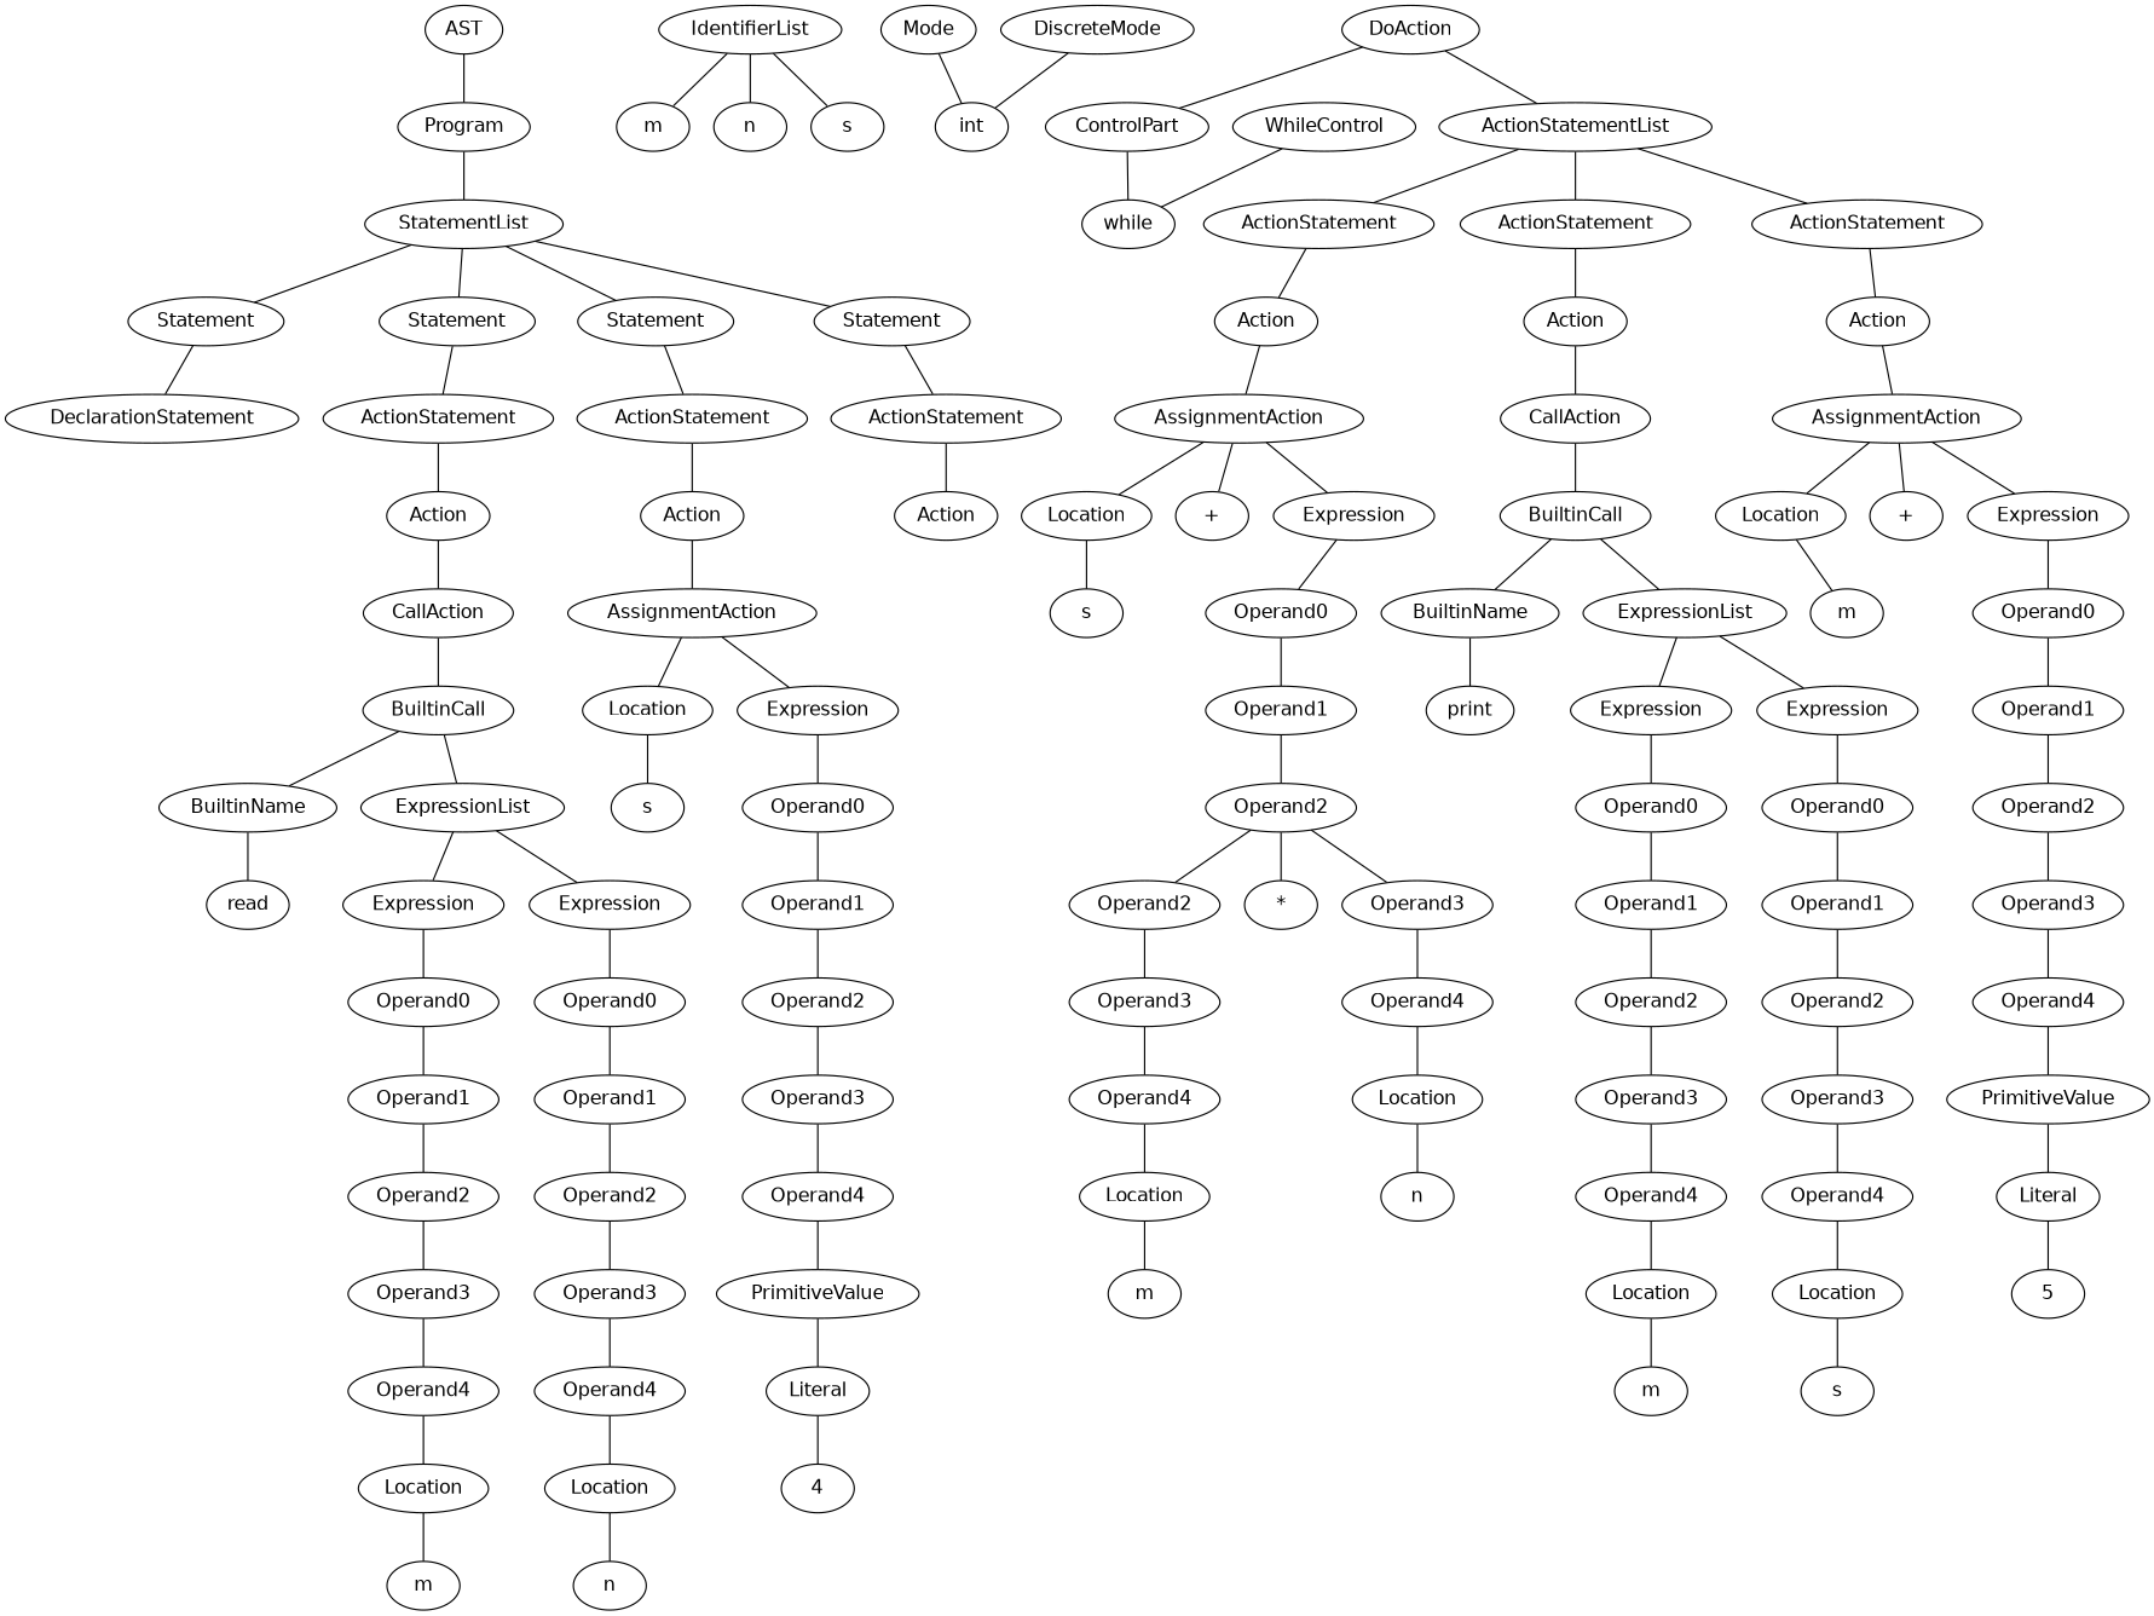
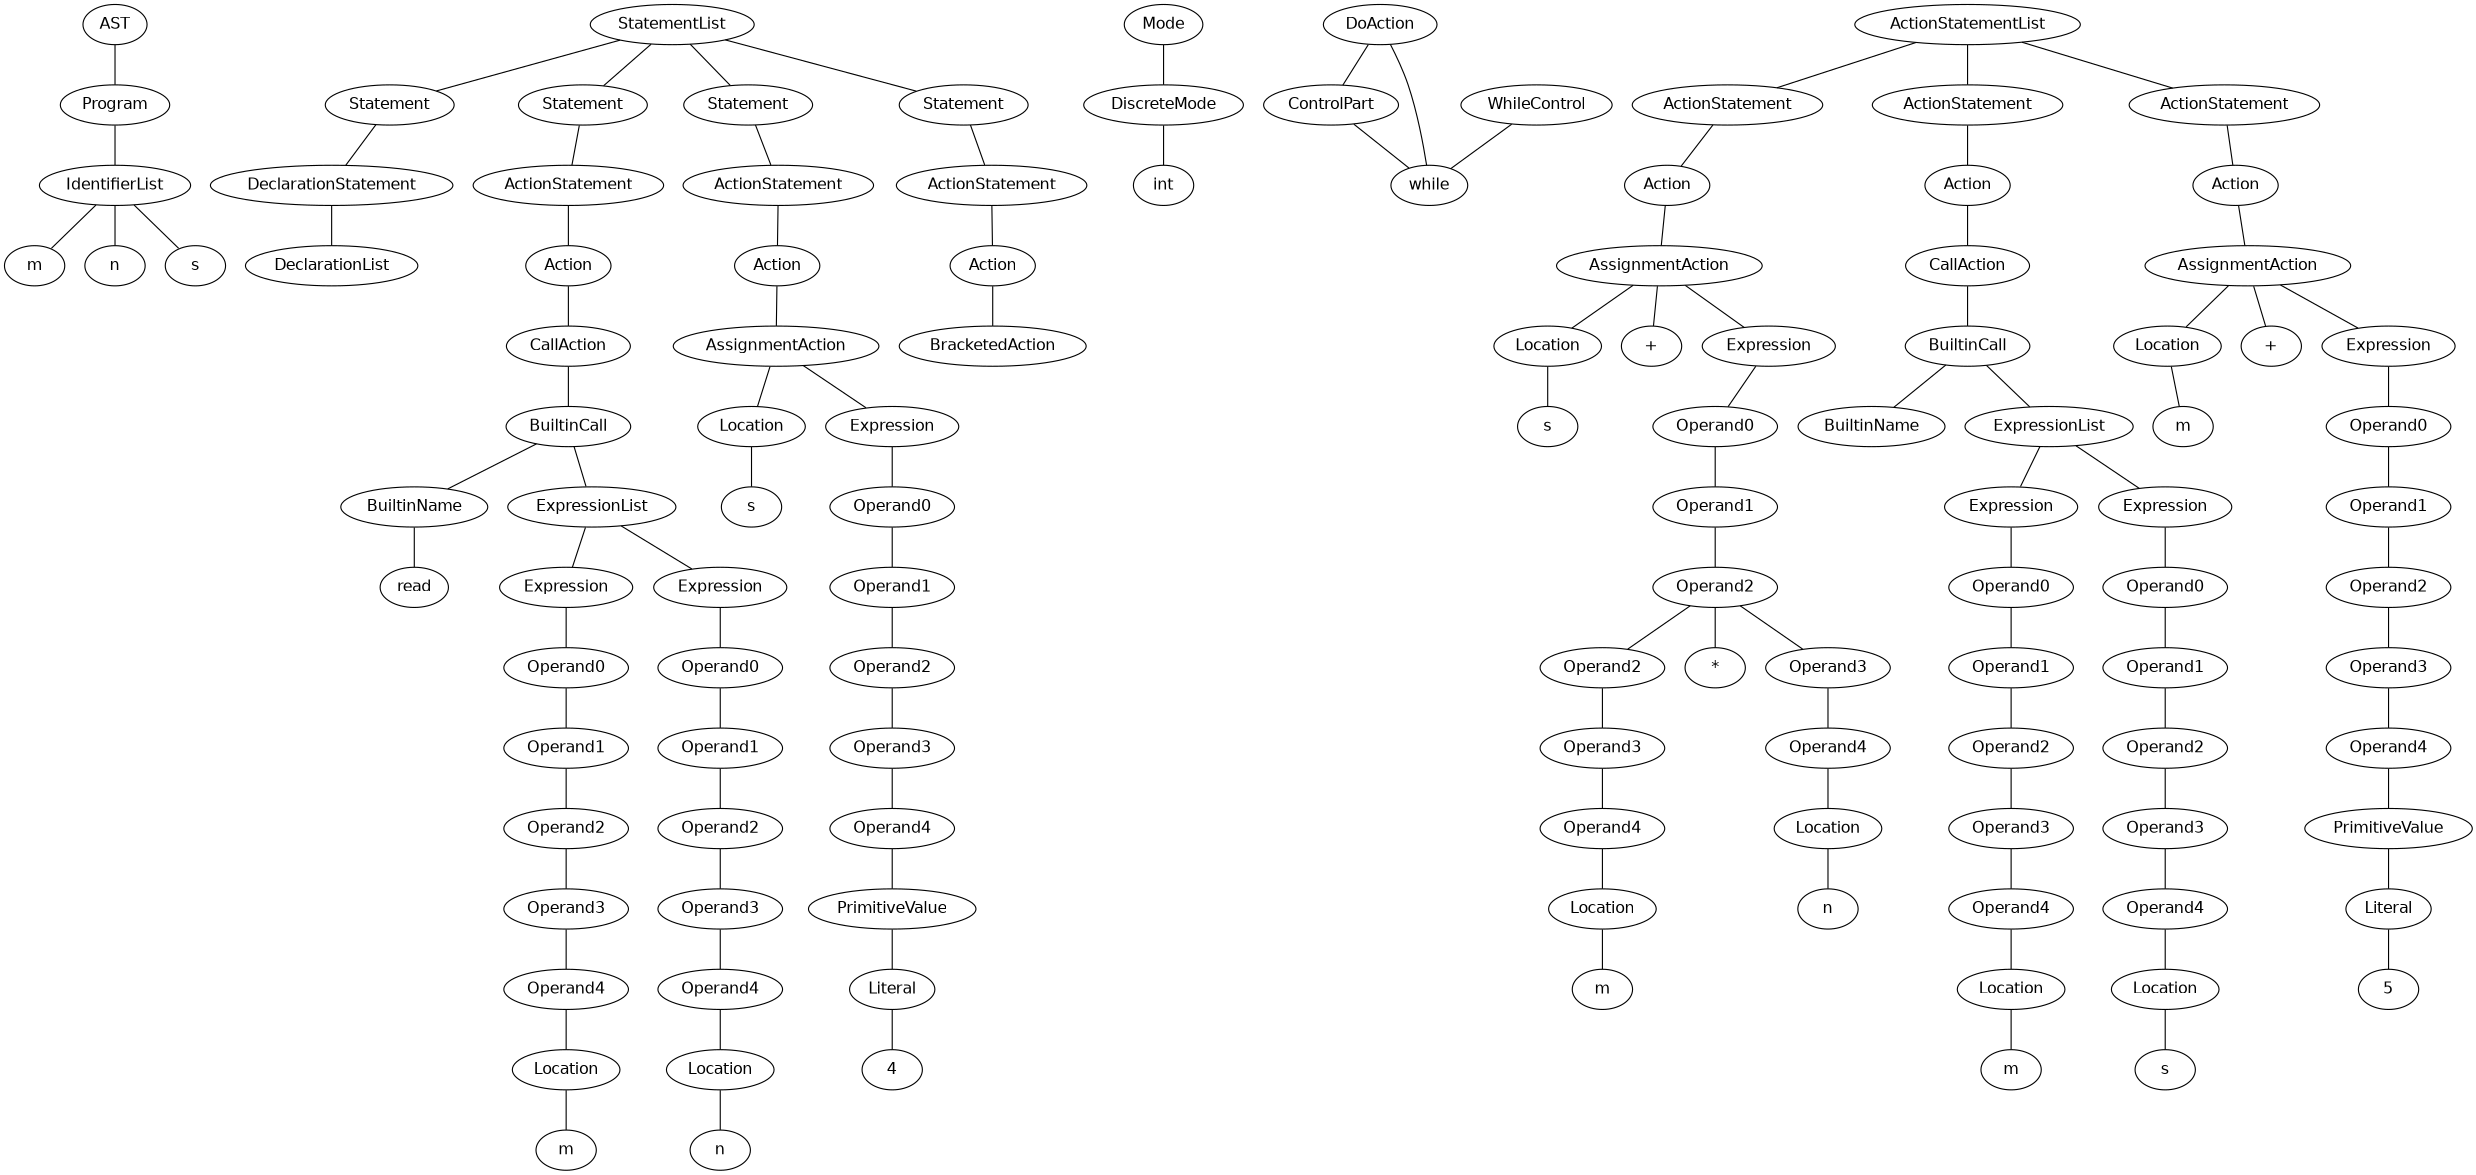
  graph {
    fontname="DejaVu Sans"
    node [fontname="DejaVu Sans"]
    edge [fontname="DejaVu Sans"]
    n1 [label=AST]
    n2 [label=Program]
    n3 [label=StatementList]
    n4 [label=Statement]
    n5 [label=Statement]
    n6 [label=Statement]
    n7 [label=Statement]
    n8 [label=DeclarationStatement]
    n9 [label=ActionStatement]
    n10 [label=ActionStatement]
    n11 [label=ActionStatement]
+   n12 [label=DeclarationList]
    n13 [label=IdentifierList]
    n14 [label=m]
    n15 [label=n]
    n16 [label=s]
    n17 [label=Mode]
    n18 [label=DiscreteMode]
    n19 [label=int]
    n20 [label=Action]
    n21 [label=CallAction]
    n22 [label=BuiltinCall]
    n23 [label=BuiltinName]
    n24 [label=ExpressionList]
    n25 [label=read]
    n26 [label=Expression]
    n27 [label=Expression]
    n28 [label=Operand0]
    n29 [label=Operand0]
    n30 [label=Operand1]
    n31 [label=Operand2]
    n32 [label=Operand3]
    n33 [label=Operand4]
    n34 [label=Location]
    n35 [label=m]
    n36 [label=Operand1]
    n37 [label=Operand2]
    n38 [label=Operand3]
    n39 [label=Operand4]
    n40 [label=Location]
    n41 [label=n]
    n42 [label=Action]
    n43 [label=AssignmentAction]
    n44 [label=Location]
    n45 [label=Expression]
    n46 [label=s]
    n47 [label=Operand0]
    n48 [label=Operand1]
    n49 [label=Operand2]
    n50 [label=Operand3]
    n51 [label=Operand4]
    n52 [label=PrimitiveValue]
    n53 [label=Literal]
    n54 [label=4]
    n55 [label=Action]
+   n56 [label=BracketedAction]
    n57 [label=DoAction]
    n58 [label=ControlPart]
    n59 [label=ActionStatementList]
    n60 [label=while]
    n61 [label=ActionStatement]
    n62 [label=ActionStatement]
    n63 [label=ActionStatement]
    n64 [label=WhileControl]
    n65 [label=Action]
    n66 [label=Action]
    n67 [label=Action]
    n68 [label=AssignmentAction]
    n69 [label=Location]
    n70 [label="+"]
    n71 [label=Expression]
    n72 [label=s]
    n73 [label=Operand0]
    n74 [label=Operand1]
    n75 [label=Operand2]
    n76 [label=Operand2]
    n77 [label="*"]
    n78 [label=Operand3]
    n79 [label=Operand3]
    n80 [label=Operand4]
    n81 [label=Operand4]
    n82 [label=Location]
    n83 [label=m]
    n84 [label=Location]
    n85 [label=n]
    n86 [label=CallAction]
    n87 [label=BuiltinCall]
    n88 [label=BuiltinName]
    n89 [label=ExpressionList]
-   n90 [label=print]
    n91 [label=Expression]
    n92 [label=Expression]
    n93 [label=Operand0]
    n94 [label=Operand0]
    n95 [label=Operand1]
    n96 [label=Operand2]
    n97 [label=Operand3]
    n98 [label=Operand4]
    n99 [label=Location]
    n100 [label=m]
    n101 [label=Operand1]
    n102 [label=Operand2]
    n103 [label=Operand3]
    n104 [label=Operand4]
    n105 [label=Location]
    n106 [label=s]
    n107 [label=AssignmentAction]
    n108 [label=Location]
    n109 [label="+"]
    n110 [label=Expression]
    n111 [label=m]
    n112 [label=Operand0]
    n113 [label=Operand1]
    n114 [label=Operand2]
    n115 [label=Operand3]
    n116 [label=Operand4]
    n117 [label=PrimitiveValue]
    n118 [label=Literal]
    n119 [label=5]
    n1 -- n2
-   n2 -- n3
+   n2 -- n13
    n3 -- n4
    n3 -- n5
    n3 -- n6
    n3 -- n7
    n4 -- n8
    n5 -- n9
    n6 -- n10
    n7 -- n11
+   n8 -- n12
    n9 -- n20
    n10 -- n42
    n11 -- n55
    n13 -- n14
    n13 -- n15
    n13 -- n16
-   n17 -- n19
+   n17 -- n18
    n18 -- n19
    n20 -- n21
    n21 -- n22
    n22 -- n23
    n22 -- n24
    n23 -- n25
    n24 -- n26
    n24 -- n27
    n26 -- n28
    n27 -- n29
    n28 -- n30
    n29 -- n36
    n30 -- n31
    n31 -- n32
    n32 -- n33
    n33 -- n34
    n34 -- n35
    n36 -- n37
    n37 -- n38
    n38 -- n39
    n39 -- n40
    n40 -- n41
    n42 -- n43
    n43 -- n44
    n43 -- n45
    n44 -- n46
    n45 -- n47
    n47 -- n48
    n48 -- n49
    n49 -- n50
    n50 -- n51
    n51 -- n52
    n52 -- n53
    n53 -- n54
+   n55 -- n56
    n57 -- n58
-   n57 -- n59
+   n57 -- n60
    n58 -- n60
    n59 -- n61
    n59 -- n62
    n59 -- n63
    n61 -- n65
    n62 -- n66
    n63 -- n67
    n64 -- n60
    n65 -- n68
    n66 -- n86
    n67 -- n107
    n68 -- n69
    n68 -- n70
    n68 -- n71
    n69 -- n72
    n71 -- n73
    n73 -- n74
    n74 -- n75
    n75 -- n76
    n75 -- n77
    n75 -- n78
    n76 -- n79
    n78 -- n80
    n79 -- n81
    n80 -- n84
    n81 -- n82
    n82 -- n83
    n84 -- n85
    n86 -- n87
    n87 -- n88
    n87 -- n89
-   n88 -- n90
    n89 -- n91
    n89 -- n92
    n91 -- n93
    n92 -- n94
    n93 -- n95
    n94 -- n101
    n95 -- n96
    n96 -- n97
    n97 -- n98
    n98 -- n99
    n99 -- n100
    n101 -- n102
    n102 -- n103
    n103 -- n104
    n104 -- n105
    n105 -- n106
    n107 -- n108
    n107 -- n109
    n107 -- n110
    n108 -- n111
    n110 -- n112
    n112 -- n113
    n113 -- n114
    n114 -- n115
    n115 -- n116
    n116 -- n117
    n117 -- n118
    n118 -- n119
  }
